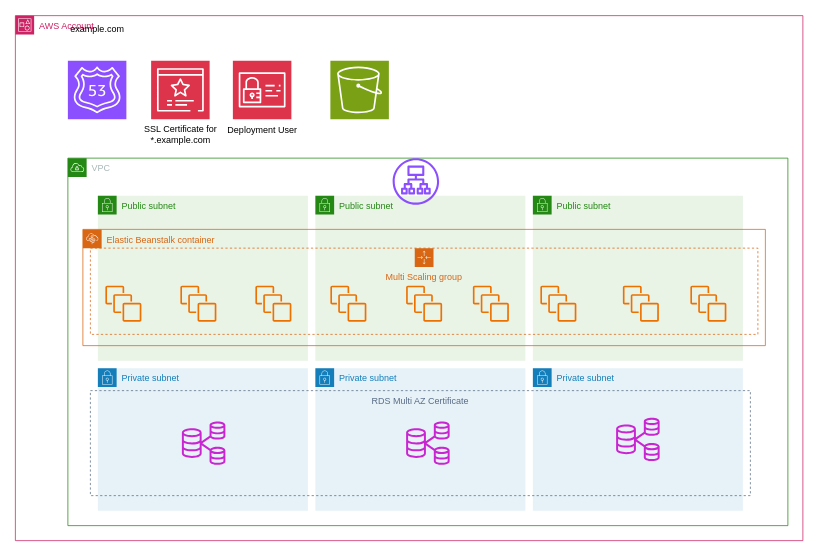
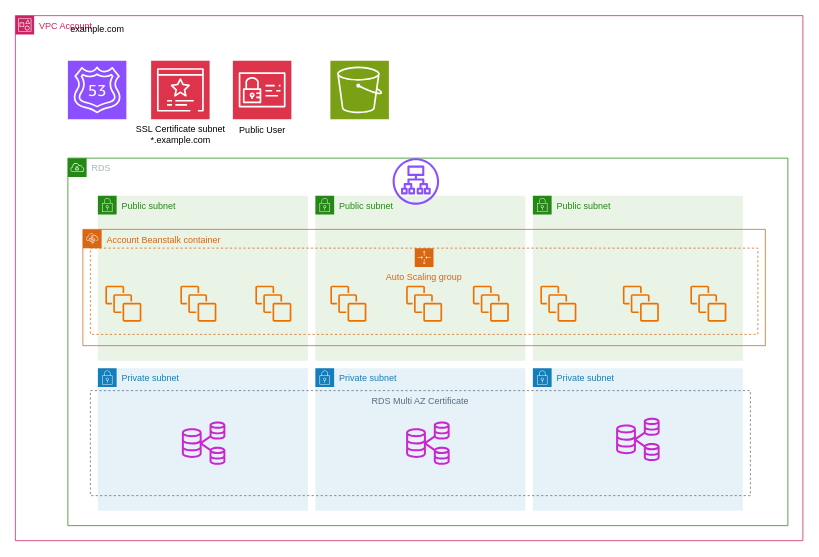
  <mxCell id="0" />
  <mxCell id="1" parent="0" />
- <mxCell id="2" value="AWS Account" style="points=[[0,0],[0.25,0],[0.5,0],[0.75,0],[1,0],[1,0.25],[1,0.5],[1,0.75],[1,1],[0.75,1],[0.5,1],[0.25,1],[0,1],[0,0.75],[0,0.5],[0,0.25]];outlineConnect=0;gradientColor=none;html=1;whiteSpace=wrap;fontSize=12;fontStyle=0;container=1;pointerEvents=0;collapsible=0;recursiveResize=0;shape=mxgraph.aws4.group;grIcon=mxgraph.aws4.group_account;strokeColor=#CD2264;fillColor=none;verticalAlign=top;align=left;spacingLeft=30;fontColor=#CD2264;dashed=0;" vertex="1" parent="1"><mxGeometry x="20" y="20" width="1050" height="700" as="geometry" /></mxCell>
+ <mxCell id="2" value="VPC Account" style="points=[[0,0],[0.25,0],[0.5,0],[0.75,0],[1,0],[1,0.25],[1,0.5],[1,0.75],[1,1],[0.75,1],[0.5,1],[0.25,1],[0,1],[0,0.75],[0,0.5],[0,0.25]];outlineConnect=0;gradientColor=none;html=1;whiteSpace=wrap;fontSize=12;fontStyle=0;container=1;pointerEvents=0;collapsible=0;recursiveResize=0;shape=mxgraph.aws4.group;grIcon=mxgraph.aws4.group_account;strokeColor=#CD2264;fillColor=none;verticalAlign=top;align=left;spacingLeft=30;fontColor=#CD2264;dashed=0;" vertex="1" parent="1"><mxGeometry x="20" y="20" width="1050" height="700" as="geometry" /></mxCell>
  <mxCell id="3" value="" style="sketch=0;points=[[0,0,0],[0.25,0,0],[0.5,0,0],[0.75,0,0],[1,0,0],[0,1,0],[0.25,1,0],[0.5,1,0],[0.75,1,0],[1,1,0],[0,0.25,0],[0,0.5,0],[0,0.75,0],[1,0.25,0],[1,0.5,0],[1,0.75,0]];outlineConnect=0;fontColor=#232F3E;fillColor=#8C4FFF;strokeColor=#ffffff;dashed=0;verticalLabelPosition=bottom;verticalAlign=top;align=center;html=1;fontSize=12;fontStyle=0;aspect=fixed;shape=mxgraph.aws4.resourceIcon;resIcon=mxgraph.aws4.route_53;" vertex="1" parent="2"><mxGeometry x="70" y="60" width="78" height="78" as="geometry" /></mxCell>
  <mxCell id="4" value="" style="sketch=0;points=[[0,0,0],[0.25,0,0],[0.5,0,0],[0.75,0,0],[1,0,0],[0,1,0],[0.25,1,0],[0.5,1,0],[0.75,1,0],[1,1,0],[0,0.25,0],[0,0.5,0],[0,0.75,0],[1,0.25,0],[1,0.5,0],[1,0.75,0]];outlineConnect=0;fontColor=#232F3E;fillColor=#DD344C;strokeColor=#ffffff;dashed=0;verticalLabelPosition=bottom;verticalAlign=top;align=center;html=1;fontSize=12;fontStyle=0;aspect=fixed;shape=mxgraph.aws4.resourceIcon;resIcon=mxgraph.aws4.certificate_manager_3;" vertex="1" parent="2"><mxGeometry x="181" y="60" width="78" height="78" as="geometry" /></mxCell>
  <mxCell id="5" value="example.com" style="text;html=1;align=center;verticalAlign=middle;resizable=0;points=[];autosize=1;strokeColor=none;fillColor=none;" vertex="1" parent="2"><mxGeometry x="64" y="3" width="90" height="30" as="geometry" /></mxCell>
- <mxCell id="6" value="SSL Certificate for&lt;br&gt;*.example.com" style="text;html=1;align=center;verticalAlign=middle;resizable=0;points=[];autosize=1;strokeColor=none;fillColor=none;" vertex="1" parent="2"><mxGeometry x="160" y="138" width="120" height="40" as="geometry" /></mxCell>
- <mxCell id="7" value="VPC" style="points=[[0,0],[0.25,0],[0.5,0],[0.75,0],[1,0],[1,0.25],[1,0.5],[1,0.75],[1,1],[0.75,1],[0.5,1],[0.25,1],[0,1],[0,0.75],[0,0.5],[0,0.25]];outlineConnect=0;gradientColor=none;html=1;whiteSpace=wrap;fontSize=12;fontStyle=0;container=1;pointerEvents=0;collapsible=0;recursiveResize=0;shape=mxgraph.aws4.group;grIcon=mxgraph.aws4.group_vpc;strokeColor=#248814;fillColor=none;verticalAlign=top;align=left;spacingLeft=30;fontColor=#AAB7B8;dashed=0;" vertex="1" parent="2"><mxGeometry x="70" y="190" width="960" height="490" as="geometry" /></mxCell>
+ <mxCell id="6" value="SSL Certificate subnet&lt;br&gt;*.example.com" style="text;html=1;align=center;verticalAlign=middle;resizable=0;points=[];autosize=1;strokeColor=none;fillColor=none;" vertex="1" parent="2"><mxGeometry x="160" y="138" width="120" height="40" as="geometry" /></mxCell>
+ <mxCell id="7" value="RDS" style="points=[[0,0],[0.25,0],[0.5,0],[0.75,0],[1,0],[1,0.25],[1,0.5],[1,0.75],[1,1],[0.75,1],[0.5,1],[0.25,1],[0,1],[0,0.75],[0,0.5],[0,0.25]];outlineConnect=0;gradientColor=none;html=1;whiteSpace=wrap;fontSize=12;fontStyle=0;container=1;pointerEvents=0;collapsible=0;recursiveResize=0;shape=mxgraph.aws4.group;grIcon=mxgraph.aws4.group_vpc;strokeColor=#248814;fillColor=none;verticalAlign=top;align=left;spacingLeft=30;fontColor=#AAB7B8;dashed=0;" vertex="1" parent="2"><mxGeometry x="70" y="190" width="960" height="490" as="geometry" /></mxCell>
  <mxCell id="8" value="Private subnet" style="points=[[0,0],[0.25,0],[0.5,0],[0.75,0],[1,0],[1,0.25],[1,0.5],[1,0.75],[1,1],[0.75,1],[0.5,1],[0.25,1],[0,1],[0,0.75],[0,0.5],[0,0.25]];outlineConnect=0;gradientColor=none;html=1;whiteSpace=wrap;fontSize=12;fontStyle=0;container=1;pointerEvents=0;collapsible=0;recursiveResize=0;shape=mxgraph.aws4.group;grIcon=mxgraph.aws4.group_security_group;grStroke=0;strokeColor=#147EBA;fillColor=#E6F2F8;verticalAlign=top;align=left;spacingLeft=30;fontColor=#147EBA;dashed=0;" vertex="1" parent="7"><mxGeometry x="40" y="280" width="280" height="190" as="geometry" /></mxCell>
  <mxCell id="9" value="Public subnet" style="points=[[0,0],[0.25,0],[0.5,0],[0.75,0],[1,0],[1,0.25],[1,0.5],[1,0.75],[1,1],[0.75,1],[0.5,1],[0.25,1],[0,1],[0,0.75],[0,0.5],[0,0.25]];outlineConnect=0;gradientColor=none;html=1;whiteSpace=wrap;fontSize=12;fontStyle=0;container=1;pointerEvents=0;collapsible=0;recursiveResize=0;shape=mxgraph.aws4.group;grIcon=mxgraph.aws4.group_security_group;grStroke=0;strokeColor=#248814;fillColor=#E9F3E6;verticalAlign=top;align=left;spacingLeft=30;fontColor=#248814;dashed=0;" vertex="1" parent="7"><mxGeometry x="40" y="50" width="280" height="220" as="geometry" /></mxCell>
  <mxCell id="10" value="Public subnet" style="points=[[0,0],[0.25,0],[0.5,0],[0.75,0],[1,0],[1,0.25],[1,0.5],[1,0.75],[1,1],[0.75,1],[0.5,1],[0.25,1],[0,1],[0,0.75],[0,0.5],[0,0.25]];outlineConnect=0;gradientColor=none;html=1;whiteSpace=wrap;fontSize=12;fontStyle=0;container=1;pointerEvents=0;collapsible=0;recursiveResize=0;shape=mxgraph.aws4.group;grIcon=mxgraph.aws4.group_security_group;grStroke=0;strokeColor=#248814;fillColor=#E9F3E6;verticalAlign=top;align=left;spacingLeft=30;fontColor=#248814;dashed=0;" vertex="1" parent="7"><mxGeometry x="330" y="50" width="280" height="220" as="geometry" /></mxCell>
  <mxCell id="11" value="Public subnet" style="points=[[0,0],[0.25,0],[0.5,0],[0.75,0],[1,0],[1,0.25],[1,0.5],[1,0.75],[1,1],[0.75,1],[0.5,1],[0.25,1],[0,1],[0,0.75],[0,0.5],[0,0.25]];outlineConnect=0;gradientColor=none;html=1;whiteSpace=wrap;fontSize=12;fontStyle=0;container=1;pointerEvents=0;collapsible=0;recursiveResize=0;shape=mxgraph.aws4.group;grIcon=mxgraph.aws4.group_security_group;grStroke=0;strokeColor=#248814;fillColor=#E9F3E6;verticalAlign=top;align=left;spacingLeft=30;fontColor=#248814;dashed=0;" vertex="1" parent="7"><mxGeometry x="620" y="50" width="280" height="220" as="geometry" /></mxCell>
  <mxCell id="12" value="Private subnet" style="points=[[0,0],[0.25,0],[0.5,0],[0.75,0],[1,0],[1,0.25],[1,0.5],[1,0.75],[1,1],[0.75,1],[0.5,1],[0.25,1],[0,1],[0,0.75],[0,0.5],[0,0.25]];outlineConnect=0;gradientColor=none;html=1;whiteSpace=wrap;fontSize=12;fontStyle=0;container=1;pointerEvents=0;collapsible=0;recursiveResize=0;shape=mxgraph.aws4.group;grIcon=mxgraph.aws4.group_security_group;grStroke=0;strokeColor=#147EBA;fillColor=#E6F2F8;verticalAlign=top;align=left;spacingLeft=30;fontColor=#147EBA;dashed=0;" vertex="1" parent="7"><mxGeometry x="330" y="280" width="280" height="190" as="geometry" /></mxCell>
  <mxCell id="13" value="Private subnet" style="points=[[0,0],[0.25,0],[0.5,0],[0.75,0],[1,0],[1,0.25],[1,0.5],[1,0.75],[1,1],[0.75,1],[0.5,1],[0.25,1],[0,1],[0,0.75],[0,0.5],[0,0.25]];outlineConnect=0;gradientColor=none;html=1;whiteSpace=wrap;fontSize=12;fontStyle=0;container=1;pointerEvents=0;collapsible=0;recursiveResize=0;shape=mxgraph.aws4.group;grIcon=mxgraph.aws4.group_security_group;grStroke=0;strokeColor=#147EBA;fillColor=#E6F2F8;verticalAlign=top;align=left;spacingLeft=30;fontColor=#147EBA;dashed=0;" vertex="1" parent="7"><mxGeometry x="620" y="280" width="280" height="190" as="geometry" /></mxCell>
  <mxCell id="14" value="RDS Multi AZ Certificate" style="fillColor=none;strokeColor=#5A6C86;dashed=1;verticalAlign=top;fontStyle=0;fontColor=#5A6C86;whiteSpace=wrap;html=1;" vertex="1" parent="7"><mxGeometry x="30" y="310" width="880" height="140" as="geometry" /></mxCell>
- <mxCell id="15" value="Elastic Beanstalk container" style="points=[[0,0],[0.25,0],[0.5,0],[0.75,0],[1,0],[1,0.25],[1,0.5],[1,0.75],[1,1],[0.75,1],[0.5,1],[0.25,1],[0,1],[0,0.75],[0,0.5],[0,0.25]];outlineConnect=0;gradientColor=none;html=1;whiteSpace=wrap;fontSize=12;fontStyle=0;container=1;pointerEvents=0;collapsible=0;recursiveResize=0;shape=mxgraph.aws4.group;grIcon=mxgraph.aws4.group_elastic_beanstalk;strokeColor=#D86613;fillColor=none;verticalAlign=top;align=left;spacingLeft=30;fontColor=#D86613;dashed=0;" vertex="1" parent="7"><mxGeometry x="20" y="95" width="910" height="155" as="geometry" /></mxCell>
- <mxCell id="16" value="Multi Scaling group" style="points=[[0,0],[0.25,0],[0.5,0],[0.75,0],[1,0],[1,0.25],[1,0.5],[1,0.75],[1,1],[0.75,1],[0.5,1],[0.25,1],[0,1],[0,0.75],[0,0.5],[0,0.25]];outlineConnect=0;gradientColor=none;html=1;whiteSpace=wrap;fontSize=12;fontStyle=0;container=1;pointerEvents=0;collapsible=0;recursiveResize=0;shape=mxgraph.aws4.groupCenter;grIcon=mxgraph.aws4.group_auto_scaling_group;grStroke=1;strokeColor=#D86613;fillColor=none;verticalAlign=top;align=center;fontColor=#D86613;dashed=1;spacingTop=25;" vertex="1" parent="15"><mxGeometry x="10" y="25" width="890" height="115" as="geometry" /></mxCell>
+ <mxCell id="15" value="Account Beanstalk container" style="points=[[0,0],[0.25,0],[0.5,0],[0.75,0],[1,0],[1,0.25],[1,0.5],[1,0.75],[1,1],[0.75,1],[0.5,1],[0.25,1],[0,1],[0,0.75],[0,0.5],[0,0.25]];outlineConnect=0;gradientColor=none;html=1;whiteSpace=wrap;fontSize=12;fontStyle=0;container=1;pointerEvents=0;collapsible=0;recursiveResize=0;shape=mxgraph.aws4.group;grIcon=mxgraph.aws4.group_elastic_beanstalk;strokeColor=#D86613;fillColor=none;verticalAlign=top;align=left;spacingLeft=30;fontColor=#D86613;dashed=0;" vertex="1" parent="7"><mxGeometry x="20" y="95" width="910" height="155" as="geometry" /></mxCell>
+ <mxCell id="16" value="Auto Scaling group" style="points=[[0,0],[0.25,0],[0.5,0],[0.75,0],[1,0],[1,0.25],[1,0.5],[1,0.75],[1,1],[0.75,1],[0.5,1],[0.25,1],[0,1],[0,0.75],[0,0.5],[0,0.25]];outlineConnect=0;gradientColor=none;html=1;whiteSpace=wrap;fontSize=12;fontStyle=0;container=1;pointerEvents=0;collapsible=0;recursiveResize=0;shape=mxgraph.aws4.groupCenter;grIcon=mxgraph.aws4.group_auto_scaling_group;grStroke=1;strokeColor=#D86613;fillColor=none;verticalAlign=top;align=center;fontColor=#D86613;dashed=1;spacingTop=25;" vertex="1" parent="15"><mxGeometry x="10" y="25" width="890" height="115" as="geometry" /></mxCell>
  <mxCell id="17" value="" style="sketch=0;outlineConnect=0;fontColor=#232F3E;gradientColor=none;fillColor=#ED7100;strokeColor=none;dashed=0;verticalLabelPosition=bottom;verticalAlign=top;align=center;html=1;fontSize=12;fontStyle=0;aspect=fixed;pointerEvents=1;shape=mxgraph.aws4.instances;" vertex="1" parent="16"><mxGeometry x="20" y="50" width="48" height="48" as="geometry" /></mxCell>
  <mxCell id="18" value="" style="sketch=0;outlineConnect=0;fontColor=#232F3E;gradientColor=none;fillColor=#ED7100;strokeColor=none;dashed=0;verticalLabelPosition=bottom;verticalAlign=top;align=center;html=1;fontSize=12;fontStyle=0;aspect=fixed;pointerEvents=1;shape=mxgraph.aws4.instances;" vertex="1" parent="16"><mxGeometry x="120" y="50" width="48" height="48" as="geometry" /></mxCell>
  <mxCell id="19" value="" style="sketch=0;outlineConnect=0;fontColor=#232F3E;gradientColor=none;fillColor=#ED7100;strokeColor=none;dashed=0;verticalLabelPosition=bottom;verticalAlign=top;align=center;html=1;fontSize=12;fontStyle=0;aspect=fixed;pointerEvents=1;shape=mxgraph.aws4.instances;" vertex="1" parent="16"><mxGeometry x="220" y="50" width="48" height="48" as="geometry" /></mxCell>
  <mxCell id="20" value="" style="sketch=0;outlineConnect=0;fontColor=#232F3E;gradientColor=none;fillColor=#ED7100;strokeColor=none;dashed=0;verticalLabelPosition=bottom;verticalAlign=top;align=center;html=1;fontSize=12;fontStyle=0;aspect=fixed;pointerEvents=1;shape=mxgraph.aws4.instances;" vertex="1" parent="16"><mxGeometry x="320" y="50" width="48" height="48" as="geometry" /></mxCell>
  <mxCell id="21" value="" style="sketch=0;outlineConnect=0;fontColor=#232F3E;gradientColor=none;fillColor=#ED7100;strokeColor=none;dashed=0;verticalLabelPosition=bottom;verticalAlign=top;align=center;html=1;fontSize=12;fontStyle=0;aspect=fixed;pointerEvents=1;shape=mxgraph.aws4.instances;" vertex="1" parent="16"><mxGeometry x="421" y="50" width="48" height="48" as="geometry" /></mxCell>
  <mxCell id="22" value="" style="sketch=0;outlineConnect=0;fontColor=#232F3E;gradientColor=none;fillColor=#ED7100;strokeColor=none;dashed=0;verticalLabelPosition=bottom;verticalAlign=top;align=center;html=1;fontSize=12;fontStyle=0;aspect=fixed;pointerEvents=1;shape=mxgraph.aws4.instances;" vertex="1" parent="16"><mxGeometry x="510" y="50" width="48" height="48" as="geometry" /></mxCell>
  <mxCell id="23" value="" style="sketch=0;outlineConnect=0;fontColor=#232F3E;gradientColor=none;fillColor=#ED7100;strokeColor=none;dashed=0;verticalLabelPosition=bottom;verticalAlign=top;align=center;html=1;fontSize=12;fontStyle=0;aspect=fixed;pointerEvents=1;shape=mxgraph.aws4.instances;" vertex="1" parent="16"><mxGeometry x="600" y="50" width="48" height="48" as="geometry" /></mxCell>
  <mxCell id="24" value="" style="sketch=0;outlineConnect=0;fontColor=#232F3E;gradientColor=none;fillColor=#ED7100;strokeColor=none;dashed=0;verticalLabelPosition=bottom;verticalAlign=top;align=center;html=1;fontSize=12;fontStyle=0;aspect=fixed;pointerEvents=1;shape=mxgraph.aws4.instances;" vertex="1" parent="16"><mxGeometry x="710" y="50" width="48" height="48" as="geometry" /></mxCell>
  <mxCell id="25" value="" style="sketch=0;outlineConnect=0;fontColor=#232F3E;gradientColor=none;fillColor=#ED7100;strokeColor=none;dashed=0;verticalLabelPosition=bottom;verticalAlign=top;align=center;html=1;fontSize=12;fontStyle=0;aspect=fixed;pointerEvents=1;shape=mxgraph.aws4.instances;" vertex="1" parent="16"><mxGeometry x="800" y="50" width="48" height="48" as="geometry" /></mxCell>
  <mxCell id="26" value="" style="sketch=0;outlineConnect=0;fontColor=#232F3E;gradientColor=none;fillColor=#C925D1;strokeColor=none;dashed=0;verticalLabelPosition=bottom;verticalAlign=top;align=center;html=1;fontSize=12;fontStyle=0;aspect=fixed;pointerEvents=1;shape=mxgraph.aws4.rds_multi_az_db_cluster;" vertex="1" parent="7"><mxGeometry x="152" y="351" width="58" height="58" as="geometry" /></mxCell>
  <mxCell id="27" value="" style="sketch=0;outlineConnect=0;fontColor=#232F3E;gradientColor=none;fillColor=#C925D1;strokeColor=none;dashed=0;verticalLabelPosition=bottom;verticalAlign=top;align=center;html=1;fontSize=12;fontStyle=0;aspect=fixed;pointerEvents=1;shape=mxgraph.aws4.rds_multi_az_db_cluster;" vertex="1" parent="7"><mxGeometry x="451" y="351" width="58" height="58" as="geometry" /></mxCell>
  <mxCell id="28" value="" style="sketch=0;outlineConnect=0;fontColor=#232F3E;gradientColor=none;fillColor=#C925D1;strokeColor=none;dashed=0;verticalLabelPosition=bottom;verticalAlign=top;align=center;html=1;fontSize=12;fontStyle=0;aspect=fixed;pointerEvents=1;shape=mxgraph.aws4.rds_multi_az_db_cluster;" vertex="1" parent="7"><mxGeometry x="731" y="346" width="58" height="58" as="geometry" /></mxCell>
  <mxCell id="29" value="" style="sketch=0;outlineConnect=0;fontColor=#232F3E;gradientColor=none;fillColor=#8C4FFF;strokeColor=none;dashed=0;verticalLabelPosition=bottom;verticalAlign=top;align=center;html=1;fontSize=12;fontStyle=0;aspect=fixed;pointerEvents=1;shape=mxgraph.aws4.application_load_balancer;" vertex="1" parent="7"><mxGeometry x="433" width="62" height="62" as="geometry" /></mxCell>
  <mxCell id="30" value="" style="sketch=0;points=[[0,0,0],[0.25,0,0],[0.5,0,0],[0.75,0,0],[1,0,0],[0,1,0],[0.25,1,0],[0.5,1,0],[0.75,1,0],[1,1,0],[0,0.25,0],[0,0.5,0],[0,0.75,0],[1,0.25,0],[1,0.5,0],[1,0.75,0]];outlineConnect=0;fontColor=#232F3E;fillColor=#DD344C;strokeColor=#ffffff;dashed=0;verticalLabelPosition=bottom;verticalAlign=top;align=center;html=1;fontSize=12;fontStyle=0;aspect=fixed;shape=mxgraph.aws4.resourceIcon;resIcon=mxgraph.aws4.identity_and_access_management;" vertex="1" parent="2"><mxGeometry x="290" y="60" width="78" height="78" as="geometry" /></mxCell>
  <mxCell id="31" value="" style="sketch=0;points=[[0,0,0],[0.25,0,0],[0.5,0,0],[0.75,0,0],[1,0,0],[0,1,0],[0.25,1,0],[0.5,1,0],[0.75,1,0],[1,1,0],[0,0.25,0],[0,0.5,0],[0,0.75,0],[1,0.25,0],[1,0.5,0],[1,0.75,0]];outlineConnect=0;fontColor=#232F3E;fillColor=#7AA116;strokeColor=#ffffff;dashed=0;verticalLabelPosition=bottom;verticalAlign=top;align=center;html=1;fontSize=12;fontStyle=0;aspect=fixed;shape=mxgraph.aws4.resourceIcon;resIcon=mxgraph.aws4.s3;" vertex="1" parent="2"><mxGeometry x="420" y="60" width="78" height="78" as="geometry" /></mxCell>
- <mxCell id="32" value="Deployment User" style="text;html=1;align=center;verticalAlign=middle;resizable=0;points=[];autosize=1;strokeColor=none;fillColor=none;" vertex="1" parent="2"><mxGeometry x="269" y="138" width="120" height="30" as="geometry" /></mxCell>
+ <mxCell id="32" value="Public User" style="text;html=1;align=center;verticalAlign=middle;resizable=0;points=[];autosize=1;strokeColor=none;fillColor=none;" vertex="1" parent="2"><mxGeometry x="269" y="138" width="120" height="30" as="geometry" /></mxCell>
